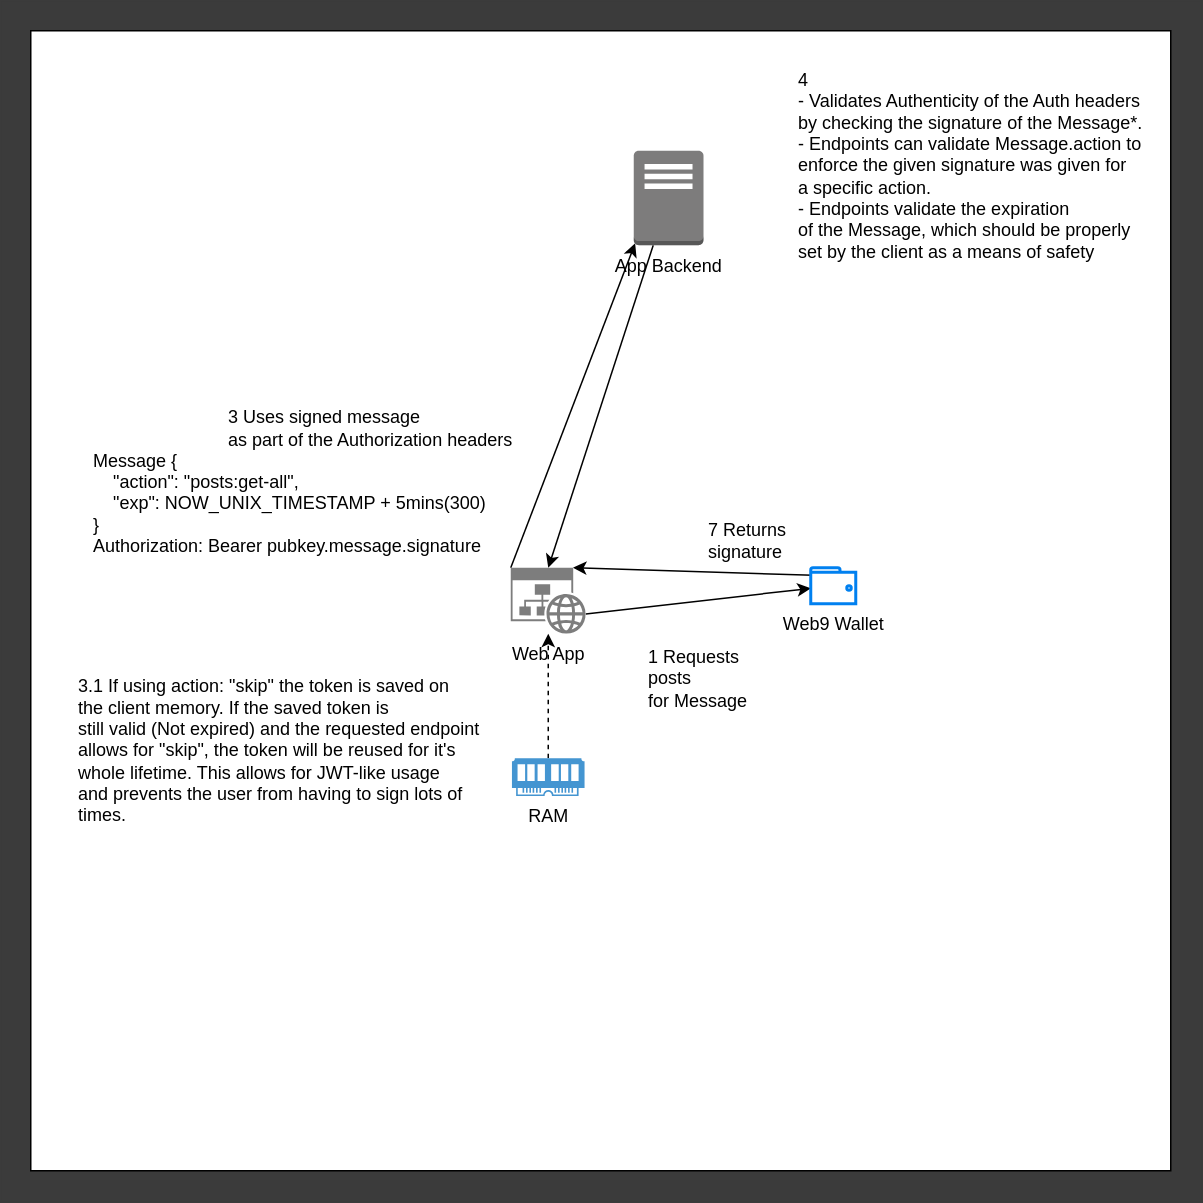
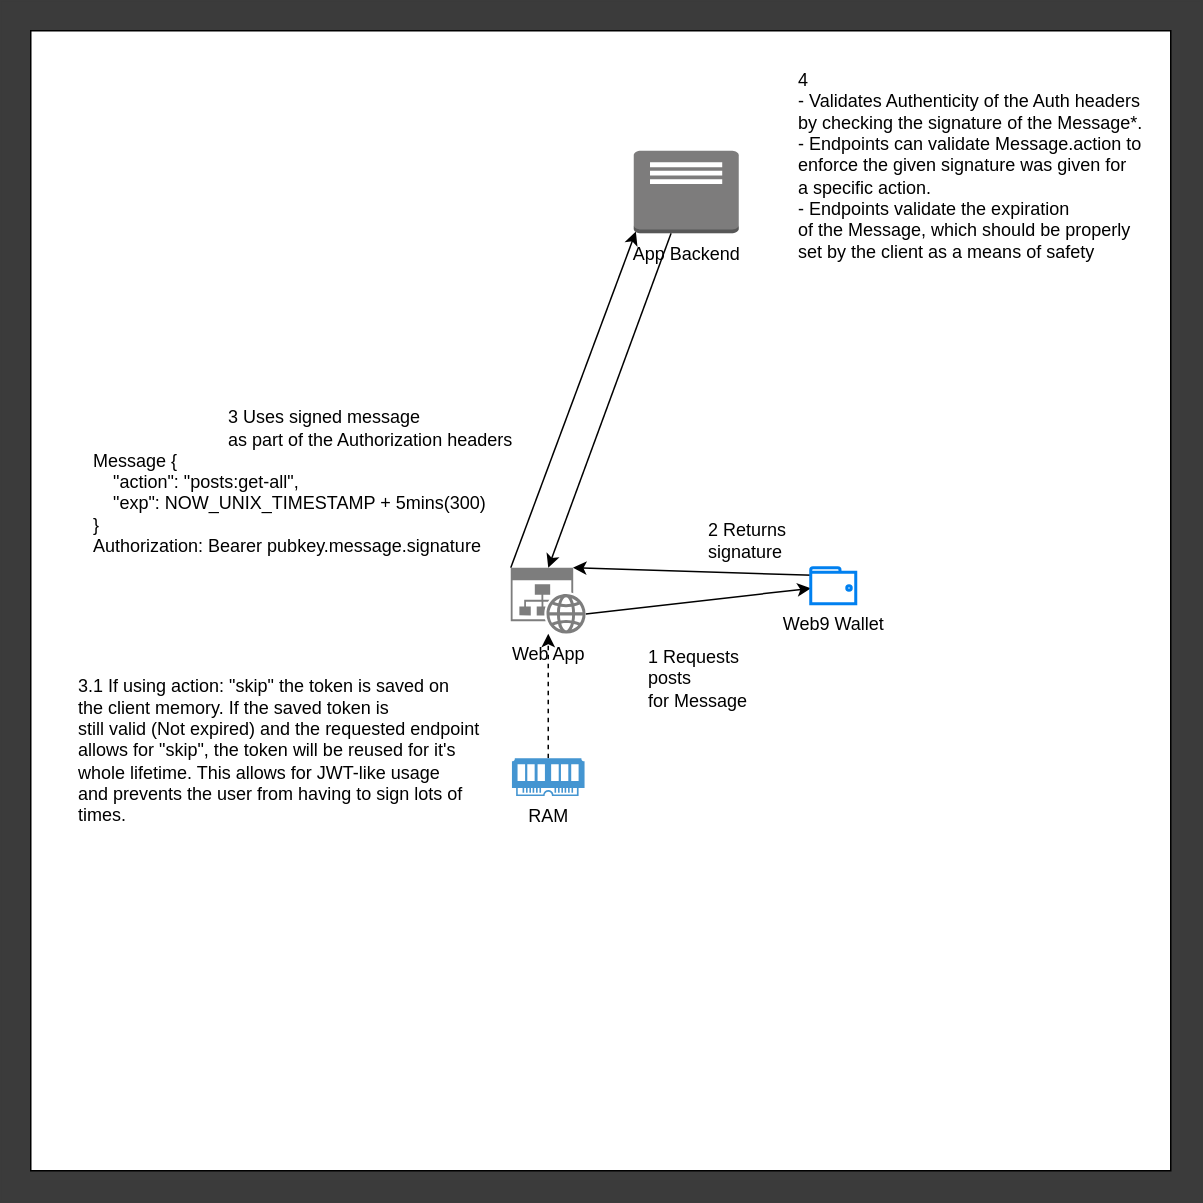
  <mxCell id="0" />
  <mxCell id="1" parent="0" />
  <mxCell id="2" value="" style="whiteSpace=wrap;html=1;aspect=fixed;labelBackgroundColor=none;fontSize=12;fillColor=default;" vertex="1" parent="1"><mxGeometry y="20" width="760" height="760" as="geometry" x="20" /></mxCell>
  <mxCell id="3" value="" style="edgeStyle=none;html=1;exitX=1;exitY=0.7;exitDx=0;exitDy=0;exitPerimeter=0;rounded=0;" edge="1" parent="1" source="5" target="9"><mxGeometry relative="1" as="geometry" /></mxCell>
  <mxCell id="4" value="" style="edgeStyle=none;html=1;fontSize=12;exitX=0;exitY=0;exitDx=0;exitDy=0;exitPerimeter=0;entryX=0.02;entryY=0.98;entryDx=0;entryDy=0;entryPerimeter=0;rounded=0;" edge="1" parent="1" source="5" target="7"><mxGeometry relative="1" as="geometry"><mxPoint x="365" y="306" as="targetPoint" /></mxGeometry></mxCell>
  <mxCell id="5" value="Web App" style="sketch=0;aspect=fixed;pointerEvents=1;shadow=0;dashed=0;html=1;strokeColor=none;labelPosition=center;verticalLabelPosition=bottom;verticalAlign=top;align=center;shape=mxgraph.mscae.enterprise.website_generic;fillColor=#7D7D7D;rounded=0;" vertex="1" parent="1"><mxGeometry x="340" y="378" width="50" height="44" as="geometry" /></mxCell>
  <mxCell id="6" value="" style="edgeStyle=none;html=1;entryX=0.5;entryY=0;entryDx=0;entryDy=0;entryPerimeter=0;rounded=0;" edge="1" parent="1" source="7" target="5"><mxGeometry relative="1" as="geometry"><mxPoint x="369.242" y="250" as="targetPoint" /></mxGeometry></mxCell>
- <mxCell id="7" value="App Backend" style="outlineConnect=0;dashed=0;verticalLabelPosition=bottom;verticalAlign=top;align=center;html=1;shape=mxgraph.aws3.traditional_server;fillColor=#7D7C7C;gradientColor=none;fontStyle=0;rounded=0;" vertex="1" parent="1"><mxGeometry x="422" y="100" width="46.5" height="63" as="geometry" /></mxCell>
+ <mxCell id="7" value="App Backend" style="outlineConnect=0;dashed=0;verticalLabelPosition=bottom;verticalAlign=top;align=center;html=1;shape=mxgraph.aws3.traditional_server;fillColor=#7D7C7C;gradientColor=none;fontStyle=0;rounded=0;" vertex="1" parent="1"><mxGeometry x="422" y="100" width="70" height="55" as="geometry" /></mxCell>
  <mxCell id="8" style="edgeStyle=none;html=1;entryX=0.83;entryY=0;entryDx=0;entryDy=0;entryPerimeter=0;exitX=0.056;exitY=0.208;exitDx=0;exitDy=0;exitPerimeter=0;rounded=0;" edge="1" parent="1" source="9" target="5"><mxGeometry relative="1" as="geometry"><mxPoint x="520" y="380" as="sourcePoint" /></mxGeometry></mxCell>
  <mxCell id="9" value="Web9 Wallet" style="html=1;verticalLabelPosition=bottom;align=center;labelBackgroundColor=none;verticalAlign=top;strokeWidth=2;strokeColor=#0080F0;shadow=0;dashed=0;shape=mxgraph.ios7.icons.wallet;fillColor=default;rounded=0;" vertex="1" parent="1"><mxGeometry x="540" y="378" width="30" height="24" as="geometry" /></mxCell>
  <mxCell id="10" value="1 Requests&lt;br&gt;posts&lt;br&gt;for Message" style="text;html=1;resizable=0;autosize=1;align=left;verticalAlign=middle;points=[];fillColor=none;strokeColor=none;rounded=0;labelBackgroundColor=none;fontSize=12;" vertex="1" parent="1"><mxGeometry x="430" y="427" width="80" height="50" as="geometry" /></mxCell>
  <mxCell id="11" value="&lt;div&gt;&lt;span&gt;4&lt;/span&gt;&lt;/div&gt;&lt;div&gt;&lt;span&gt;- Validates Authenticity of the Auth headers&lt;/span&gt;&lt;/div&gt;&lt;div&gt;&lt;span&gt;by checking the signature of the Message*.&lt;/span&gt;&lt;/div&gt;&lt;div&gt;&lt;span&gt;- Endpoints can validate Message.action to&lt;/span&gt;&lt;/div&gt;&lt;div&gt;&lt;span&gt;enforce the given signature was given for&lt;/span&gt;&lt;/div&gt;&lt;div&gt;&lt;span&gt;a specific action.&lt;/span&gt;&lt;/div&gt;&lt;div&gt;&lt;span&gt;- Endpoints validate the expiration&lt;/span&gt;&lt;/div&gt;&lt;div&gt;&lt;span&gt;of the Message, &lt;/span&gt;&lt;span&gt;which should be properly&lt;/span&gt;&lt;/div&gt;&lt;div&gt;&lt;span&gt;set by &lt;/span&gt;&lt;span&gt;the client as a means &lt;/span&gt;&lt;span&gt;of safety&lt;/span&gt;&lt;/div&gt;" style="text;html=1;resizable=0;autosize=1;align=left;verticalAlign=middle;points=[];fillColor=none;strokeColor=none;rounded=0;labelBackgroundColor=none;" vertex="1" parent="1"><mxGeometry x="530" y="45" width="240" height="130" as="geometry" /></mxCell>
  <mxCell id="12" value="&lt;div&gt;&lt;span&gt;Message {&lt;/span&gt;&lt;br&gt;&lt;/div&gt;&lt;div&gt;&amp;nbsp; &amp;nbsp; &quot;action&quot;: &quot;posts:get-all&quot;,&lt;/div&gt;&lt;div&gt;&amp;nbsp; &amp;nbsp; &quot;exp&quot;: NOW_UNIX_TIMESTAMP + 5mins(300)&lt;/div&gt;&lt;div&gt;}&lt;/div&gt;&lt;div&gt;Authorization: Bearer pubkey.message.signature&lt;br&gt;&lt;/div&gt;" style="text;html=1;resizable=0;autosize=1;align=left;verticalAlign=middle;points=[];fillColor=none;strokeColor=none;rounded=0;labelBackgroundColor=none;" vertex="1" parent="1"><mxGeometry x="60" y="295" width="280" height="80" as="geometry" /></mxCell>
- <mxCell id="13" value="7 Returns &lt;br&gt;signature" style="text;html=1;resizable=0;autosize=1;align=left;verticalAlign=middle;points=[];fillColor=none;strokeColor=none;rounded=0;labelBackgroundColor=none;fontSize=12;" vertex="1" parent="1"><mxGeometry x="470" y="345" width="70" height="30" as="geometry" /></mxCell>
+ <mxCell id="13" value="2 Returns &lt;br&gt;signature" style="text;html=1;resizable=0;autosize=1;align=left;verticalAlign=middle;points=[];fillColor=none;strokeColor=none;rounded=0;labelBackgroundColor=none;fontSize=12;" vertex="1" parent="1"><mxGeometry x="470" y="345" width="70" height="30" as="geometry" /></mxCell>
  <mxCell id="14" value="3 Uses signed message &lt;br&gt;as part of the Authorization headers" style="text;html=1;resizable=0;autosize=1;align=left;verticalAlign=middle;points=[];fillColor=none;strokeColor=none;rounded=0;labelBackgroundColor=none;fontSize=12;" vertex="1" parent="1"><mxGeometry x="150" y="270" width="200" height="30" as="geometry" /></mxCell>
  <mxCell id="15" value="" style="edgeStyle=none;html=1;fontSize=12;rounded=0;dashed=1;" edge="1" parent="1" source="16" target="5"><mxGeometry relative="1" as="geometry" /></mxCell>
  <mxCell id="16" value="RAM" style="pointerEvents=1;shadow=0;dashed=0;html=1;strokeColor=none;fillColor=#4495D1;labelPosition=center;verticalLabelPosition=bottom;verticalAlign=top;align=center;outlineConnect=0;shape=mxgraph.veeam.ram;labelBackgroundColor=none;fontSize=12;rounded=0;" vertex="1" parent="1"><mxGeometry x="340.8" y="505" width="48.4" height="25.2" as="geometry" /></mxCell>
  <mxCell id="17" value="&lt;div style=&quot;text-align: justify&quot;&gt;&lt;span&gt;3.1 If using action: &lt;/span&gt;&lt;span&gt;&quot;skip&quot; the token is saved on&lt;/span&gt;&lt;/div&gt;&lt;div style=&quot;text-align: justify&quot;&gt;&lt;span&gt;the client memory. &lt;/span&gt;&lt;span&gt;If the saved token is&lt;/span&gt;&lt;/div&gt;&lt;div style=&quot;text-align: justify&quot;&gt;&lt;span&gt;still valid (Not expired) and &lt;/span&gt;&lt;span&gt;the requested endpoint&lt;/span&gt;&lt;/div&gt;&lt;div style=&quot;text-align: justify&quot;&gt;&lt;span&gt;allows for &quot;skip&quot;, the token &lt;/span&gt;&lt;span&gt;will be reused for it's&lt;/span&gt;&lt;/div&gt;&lt;div style=&quot;text-align: justify&quot;&gt;&lt;span&gt;whole lifetime. This allows for JWT-like usage&lt;/span&gt;&lt;/div&gt;&lt;div style=&quot;text-align: justify&quot;&gt;&lt;span&gt;and prevents the user from having to sign lots of&lt;/span&gt;&lt;/div&gt;&lt;div style=&quot;text-align: justify&quot;&gt;&lt;span&gt;times.&lt;/span&gt;&lt;/div&gt;" style="text;html=1;resizable=0;autosize=1;align=left;verticalAlign=middle;points=[];fillColor=none;strokeColor=none;rounded=0;labelBackgroundColor=none;fontSize=12;" vertex="1" parent="1"><mxGeometry x="50" y="450" width="280" height="100" as="geometry" /></mxCell>
